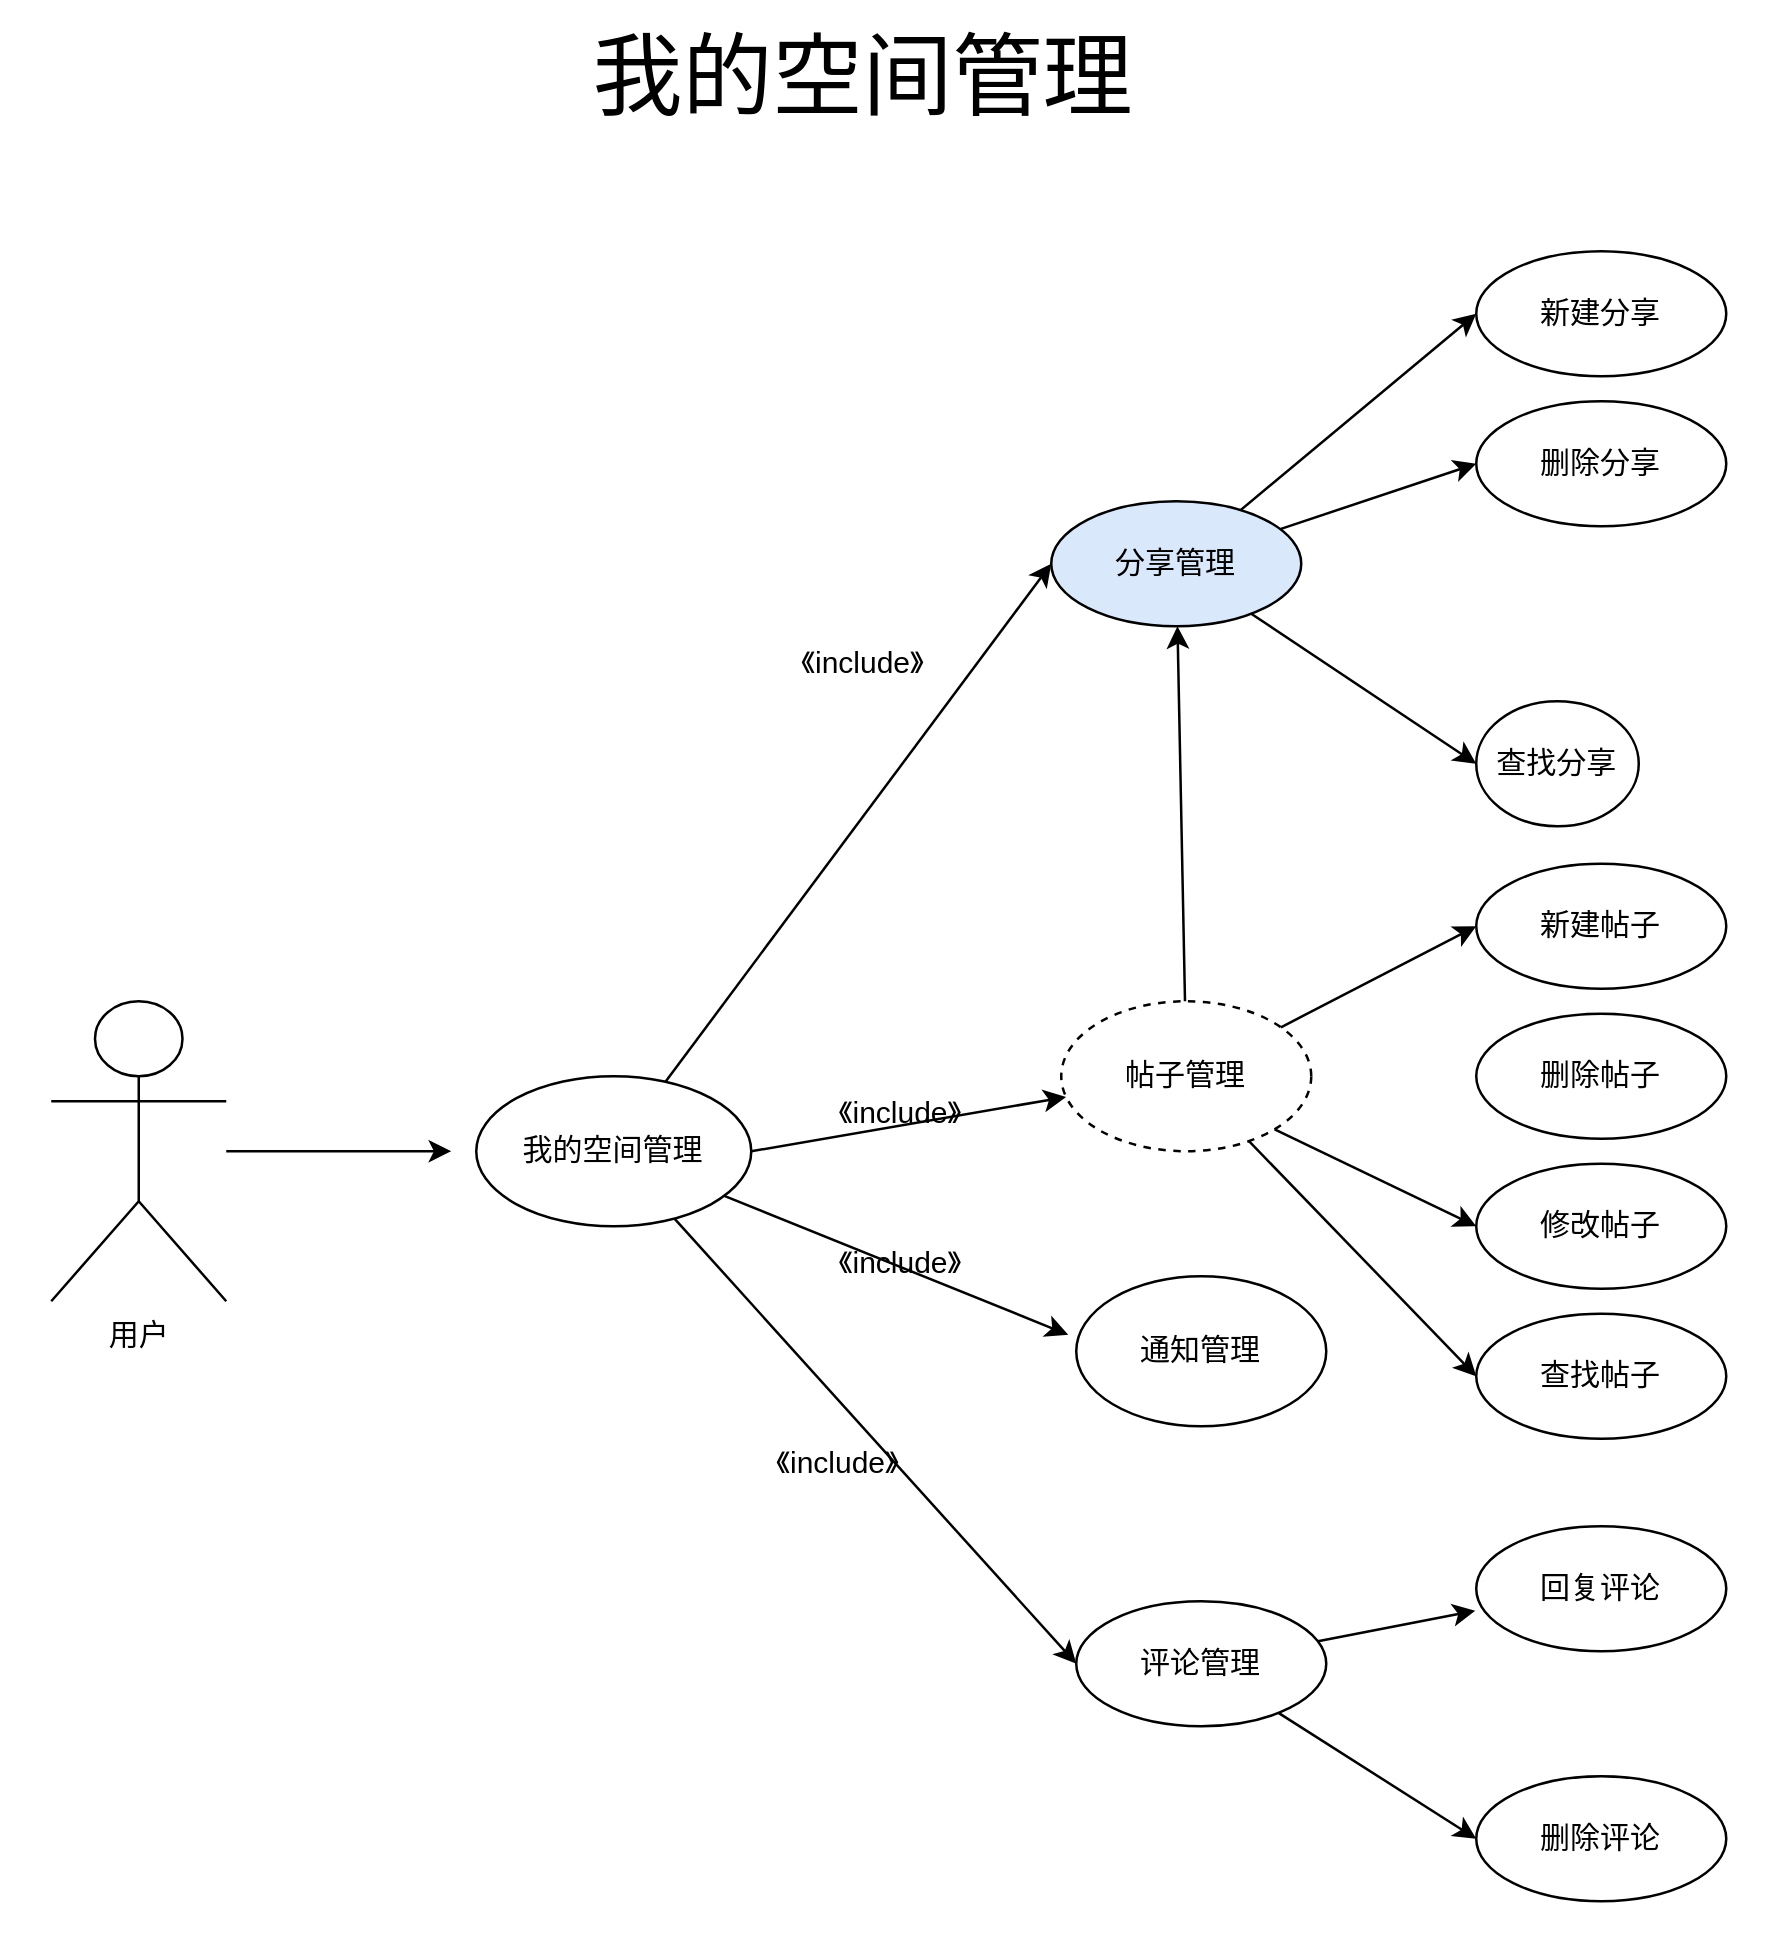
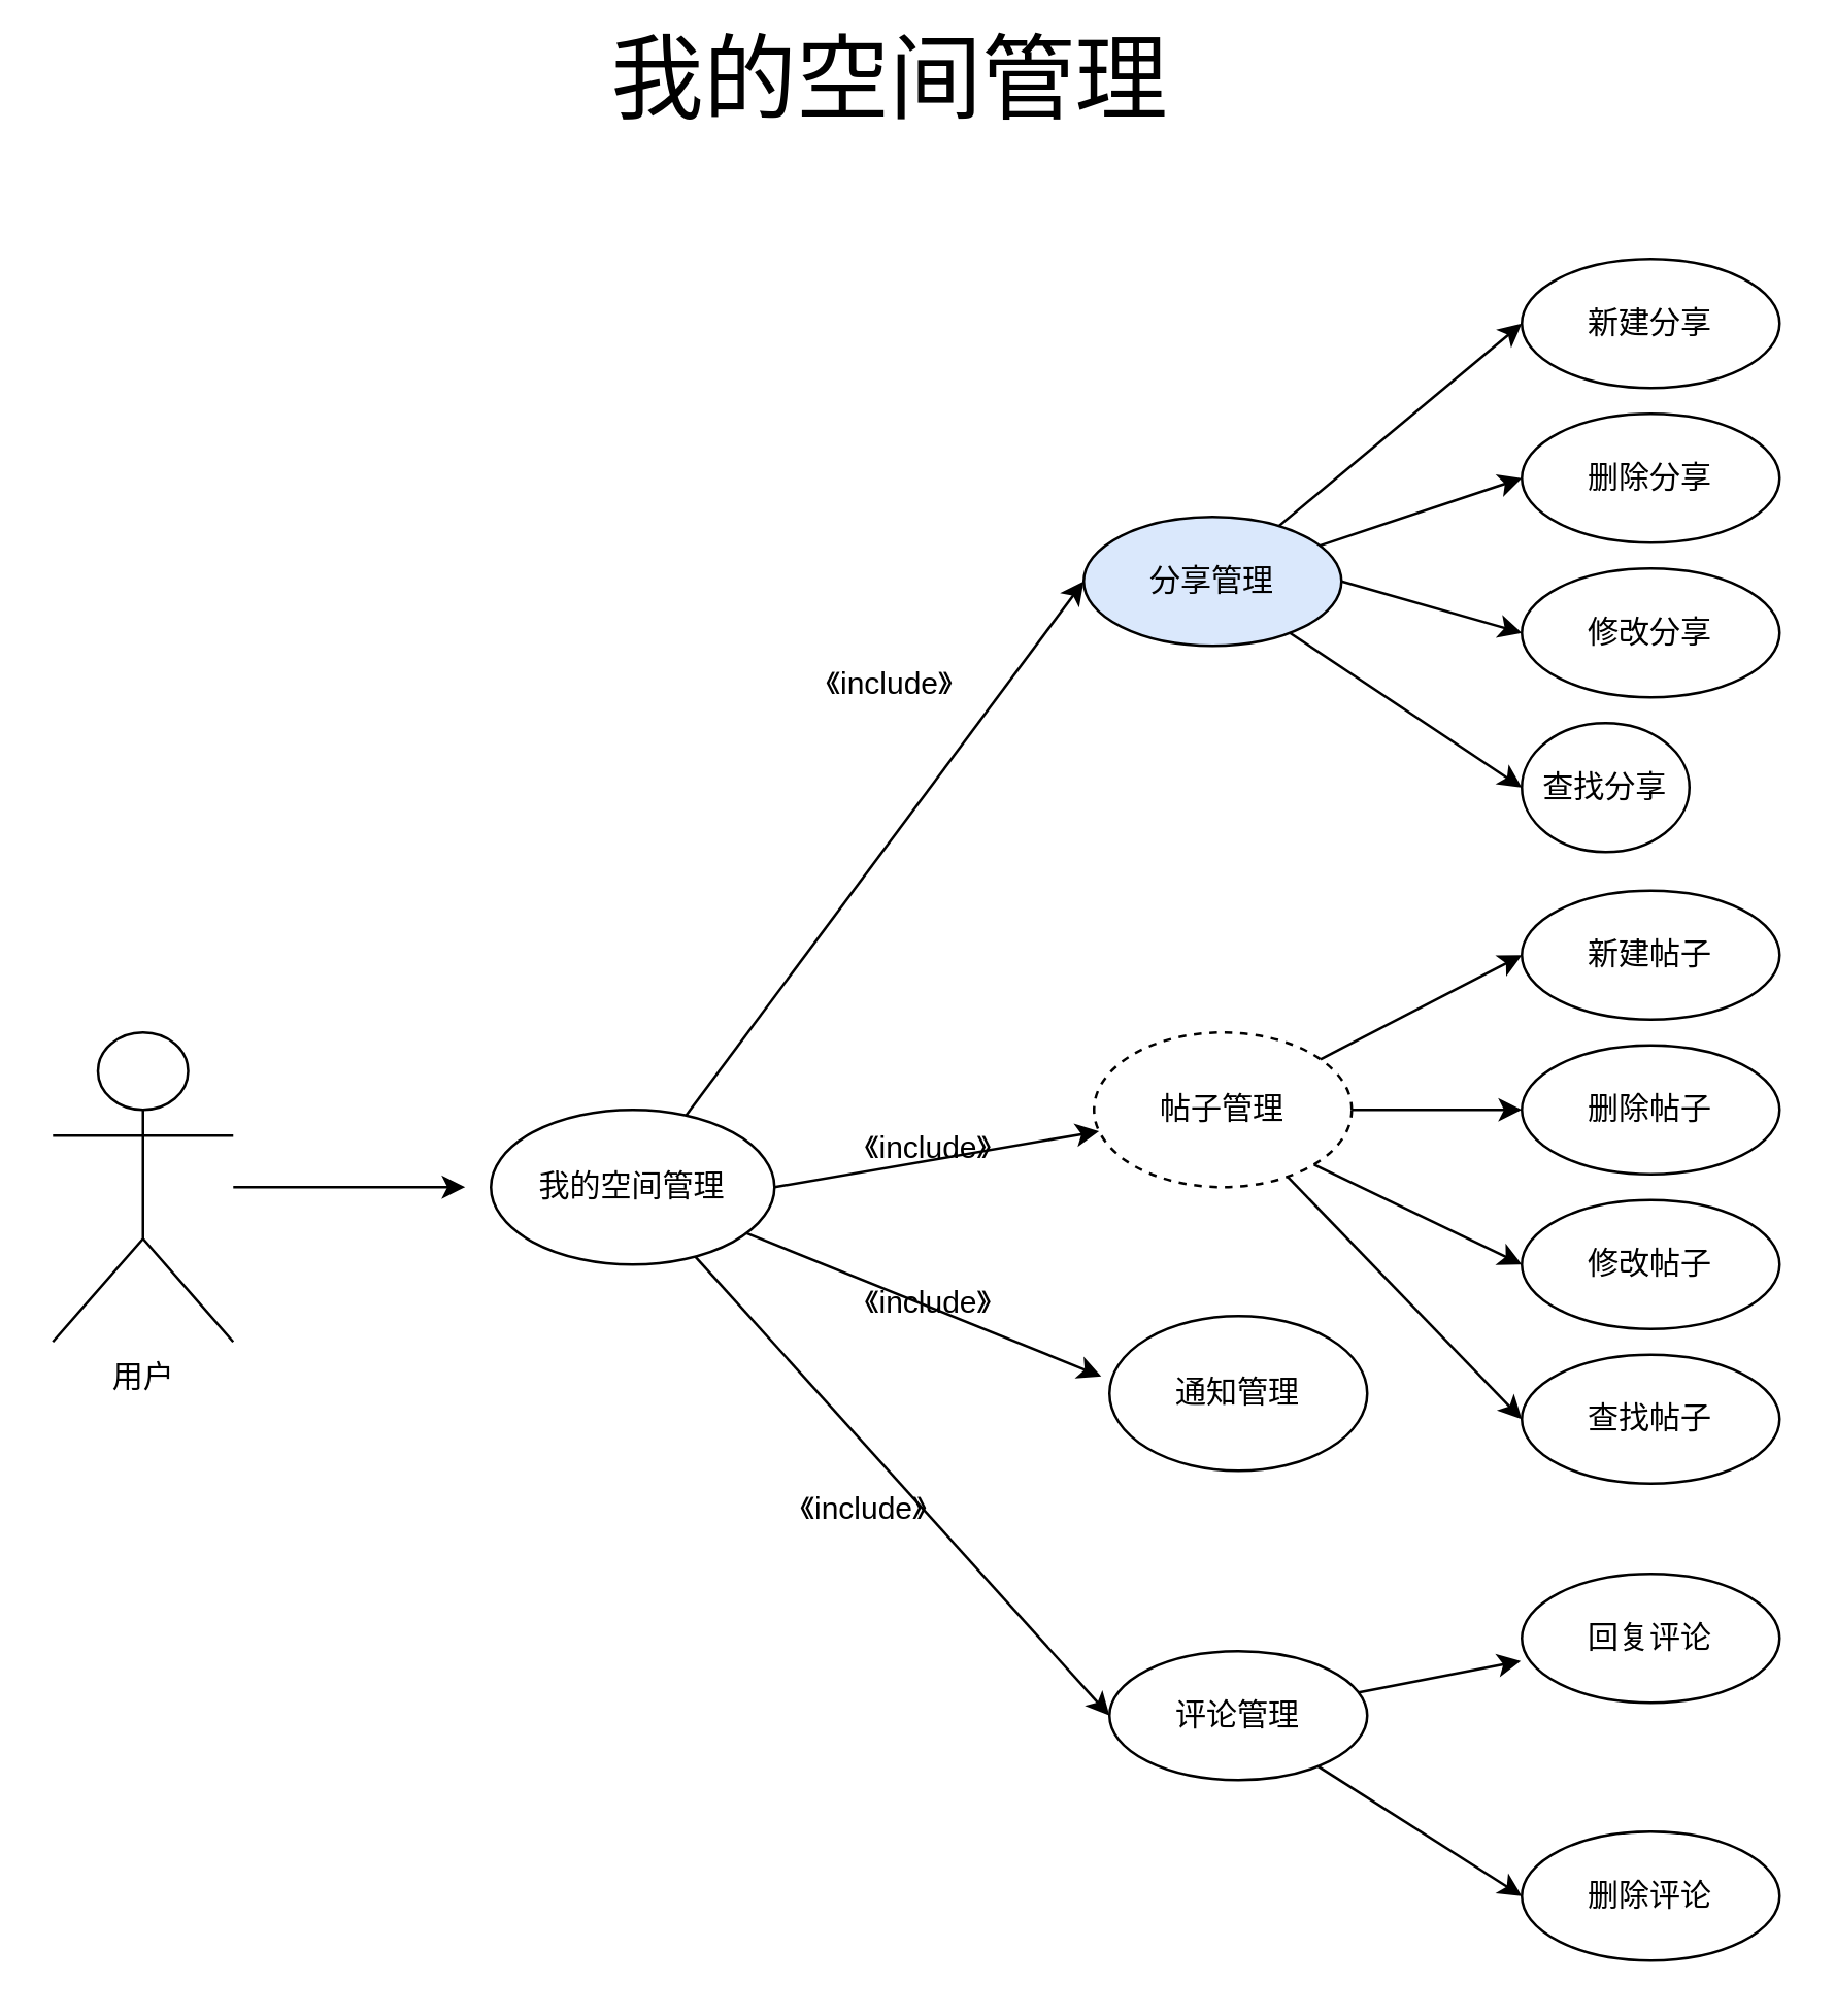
  <mxCell id="0" />
  <mxCell id="1" parent="0" />
  <mxCell id="2" value="&lt;font style=&quot;font-size: 36px&quot;&gt;我的空间管理&lt;/font&gt;" style="text;html=1;strokeColor=none;fillColor=none;align=center;verticalAlign=middle;whiteSpace=wrap;rounded=0;" vertex="1" parent="1"><mxGeometry x="230" y="20" width="230" height="20" as="geometry" /></mxCell>
  <mxCell id="3" value="" style="group" vertex="1" connectable="0" parent="1"><mxGeometry x="190" y="100" width="500" height="660" as="geometry" /></mxCell>
  <mxCell id="4" value="帖子管理" style="ellipse;whiteSpace=wrap;html=1;dashed=1;" vertex="1" parent="3"><mxGeometry x="234" y="300" width="100" height="60" as="geometry" /></mxCell>
  <mxCell id="5" value="分享管理" style="ellipse;whiteSpace=wrap;html=1;fillColor=#dae8fc;" vertex="1" parent="3"><mxGeometry x="230" y="100" width="100" height="50" as="geometry" /></mxCell>
  <mxCell id="6" value="评论管理" style="ellipse;whiteSpace=wrap;html=1;" vertex="1" parent="3"><mxGeometry x="240" y="540" width="100" height="50" as="geometry" /></mxCell>
  <mxCell id="7" style="edgeStyle=none;rounded=0;orthogonalLoop=1;jettySize=auto;html=1;exitX=1;exitY=0.5;exitDx=0;exitDy=0;" edge="1" parent="3" source="10" target="4"><mxGeometry x="-26" y="-5" as="geometry" /></mxCell>
  <mxCell id="8" style="edgeStyle=none;rounded=0;orthogonalLoop=1;jettySize=auto;html=1;entryX=0;entryY=0.5;entryDx=0;entryDy=0;" edge="1" parent="3" source="10" target="5"><mxGeometry x="-26" y="-5" as="geometry" /></mxCell>
  <mxCell id="9" style="edgeStyle=none;rounded=0;orthogonalLoop=1;jettySize=auto;html=1;entryX=0;entryY=0.5;entryDx=0;entryDy=0;" edge="1" parent="3" source="10" target="6"><mxGeometry x="-26" y="-5" as="geometry" /></mxCell>
  <mxCell id="10" value="我的空间管理" style="ellipse;whiteSpace=wrap;html=1;" vertex="1" parent="3"><mxGeometry y="330" width="110" height="60" as="geometry" /></mxCell>
  <mxCell id="11" value="《include》" style="text;html=1;strokeColor=none;fillColor=none;align=center;verticalAlign=middle;whiteSpace=wrap;rounded=0;" vertex="1" parent="3"><mxGeometry x="140" y="335" width="60" height="20" as="geometry" /></mxCell>
  <mxCell id="12" value="《include》" style="text;html=1;strokeColor=none;fillColor=none;align=center;verticalAlign=middle;whiteSpace=wrap;rounded=0;" vertex="1" parent="3"><mxGeometry x="120" y="150" width="70" height="30" as="geometry" /></mxCell>
  <mxCell id="13" value="《include》" style="text;html=1;strokeColor=none;fillColor=none;align=center;verticalAlign=middle;whiteSpace=wrap;rounded=0;" vertex="1" parent="3"><mxGeometry x="135" y="390" width="70" height="30" as="geometry" /></mxCell>
  <mxCell id="14" value="新建分享" style="ellipse;whiteSpace=wrap;html=1;" vertex="1" parent="3"><mxGeometry x="400" width="100" height="50" as="geometry" /></mxCell>
  <mxCell id="15" value="" style="rounded=0;orthogonalLoop=1;jettySize=auto;html=1;entryX=0;entryY=0.5;entryDx=0;entryDy=0;" edge="1" parent="3" source="5" target="14"><mxGeometry relative="1" as="geometry" /></mxCell>
  <mxCell id="16" value="删除分享" style="ellipse;whiteSpace=wrap;html=1;" vertex="1" parent="3"><mxGeometry x="400" y="60" width="100" height="50" as="geometry" /></mxCell>
  <mxCell id="17" style="edgeStyle=none;rounded=0;orthogonalLoop=1;jettySize=auto;html=1;entryX=0;entryY=0.5;entryDx=0;entryDy=0;" edge="1" parent="3" source="5" target="16"><mxGeometry relative="1" as="geometry" /></mxCell>
  <mxCell id="18" value="查找分享" style="ellipse;whiteSpace=wrap;html=1;" vertex="1" parent="3"><mxGeometry x="400" y="180" width="65" height="50" as="geometry" /></mxCell>
  <mxCell id="19" style="edgeStyle=none;rounded=0;orthogonalLoop=1;jettySize=auto;html=1;entryX=0;entryY=0.5;entryDx=0;entryDy=0;" edge="1" parent="3" source="5" target="18"><mxGeometry relative="1" as="geometry" /></mxCell>
+ <mxCell id="20" value="修改分享" style="ellipse;whiteSpace=wrap;html=1;" vertex="1" parent="3"><mxGeometry x="400" y="120" width="100" height="50" as="geometry" /></mxCell>
+ <mxCell id="21" style="edgeStyle=none;rounded=0;orthogonalLoop=1;jettySize=auto;html=1;exitX=1;exitY=0.5;exitDx=0;exitDy=0;entryX=0;entryY=0.5;entryDx=0;entryDy=0;" edge="1" parent="3" source="5" target="20"><mxGeometry relative="1" as="geometry" /></mxCell>
  <mxCell id="22" value="新建帖子" style="ellipse;whiteSpace=wrap;html=1;" vertex="1" parent="3"><mxGeometry x="400" y="245" width="100" height="50" as="geometry" /></mxCell>
  <mxCell id="23" style="edgeStyle=none;rounded=0;orthogonalLoop=1;jettySize=auto;html=1;entryX=0;entryY=0.5;entryDx=0;entryDy=0;" edge="1" parent="3" source="4" target="22"><mxGeometry relative="1" as="geometry" /></mxCell>
  <mxCell id="24" value="删除帖子" style="ellipse;whiteSpace=wrap;html=1;" vertex="1" parent="3"><mxGeometry x="400" y="305" width="100" height="50" as="geometry" /></mxCell>
- <mxCell id="25" style="edgeStyle=none;rounded=0;orthogonalLoop=1;jettySize=auto;html=1;" edge="1" parent="3" source="4" target="5"><mxGeometry relative="1" as="geometry" /></mxCell>
+ <mxCell id="25" style="edgeStyle=none;rounded=0;orthogonalLoop=1;jettySize=auto;html=1;entryX=0;entryY=0.5;entryDx=0;entryDy=0;" edge="1" parent="3" source="4" target="24"><mxGeometry relative="1" as="geometry" /></mxCell>
  <mxCell id="26" value="查找帖子" style="ellipse;whiteSpace=wrap;html=1;" vertex="1" parent="3"><mxGeometry x="400" y="425" width="100" height="50" as="geometry" /></mxCell>
  <mxCell id="27" style="edgeStyle=none;rounded=0;orthogonalLoop=1;jettySize=auto;html=1;entryX=0;entryY=0.5;entryDx=0;entryDy=0;" edge="1" parent="3" source="4" target="26"><mxGeometry relative="1" as="geometry" /></mxCell>
  <mxCell id="28" value="修改帖子" style="ellipse;whiteSpace=wrap;html=1;" vertex="1" parent="3"><mxGeometry x="400" y="365" width="100" height="50" as="geometry" /></mxCell>
  <mxCell id="29" style="edgeStyle=none;rounded=0;orthogonalLoop=1;jettySize=auto;html=1;entryX=0;entryY=0.5;entryDx=0;entryDy=0;exitX=1;exitY=1;exitDx=0;exitDy=0;" edge="1" parent="3" source="4" target="28"><mxGeometry relative="1" as="geometry" /></mxCell>
  <mxCell id="30" value="回复评论&lt;span style=&quot;color: rgba(0 , 0 , 0 , 0) ; font-family: monospace ; font-size: 0px&quot;&gt;%3CmxGraphModel%3E%3Croot%3E%3CmxCell%20id%3D%220%22%2F%3E%3CmxCell%20id%3D%221%22%20parent%3D%220%22%2F%3E%3CmxCell%20id%3D%222%22%20value%3D%22%E8%AF%84%E8%AE%BA%E7%AE%A1%E7%90%86%22%20style%3D%22ellipse%3BwhiteSpace%3Dwrap%3Bhtml%3D1%3B%22%20vertex%3D%221%22%20parent%3D%221%22%3E%3CmxGeometry%20x%3D%22320%22%20y%3D%22750%22%20width%3D%22100%22%20height%3D%2250%22%20as%3D%22geometry%22%2F%3E%3C%2FmxCell%3E%3C%2Froot%3E%3C%2FmxGraphModel%3E&lt;/span&gt;" style="ellipse;whiteSpace=wrap;html=1;" vertex="1" parent="3"><mxGeometry x="400" y="510" width="100" height="50" as="geometry" /></mxCell>
  <mxCell id="31" style="edgeStyle=none;rounded=0;orthogonalLoop=1;jettySize=auto;html=1;entryX=-0.004;entryY=0.676;entryDx=0;entryDy=0;entryPerimeter=0;" edge="1" parent="3" source="6" target="30"><mxGeometry relative="1" as="geometry" /></mxCell>
  <mxCell id="32" value="删除评论" style="ellipse;whiteSpace=wrap;html=1;" vertex="1" parent="3"><mxGeometry x="400" y="610" width="100" height="50" as="geometry" /></mxCell>
  <mxCell id="33" style="edgeStyle=none;rounded=0;orthogonalLoop=1;jettySize=auto;html=1;entryX=0;entryY=0.5;entryDx=0;entryDy=0;" edge="1" parent="3" source="6" target="32"><mxGeometry relative="1" as="geometry" /></mxCell>
  <mxCell id="34" value="通知管理" style="ellipse;whiteSpace=wrap;html=1;" vertex="1" parent="3"><mxGeometry x="240" y="410" width="100" height="60" as="geometry" /></mxCell>
  <mxCell id="35" style="edgeStyle=none;rounded=0;orthogonalLoop=1;jettySize=auto;html=1;entryX=-0.032;entryY=0.39;entryDx=0;entryDy=0;entryPerimeter=0;" edge="1" parent="3" source="10" target="34"><mxGeometry relative="1" as="geometry"><mxPoint x="270" y="520" as="targetPoint" /></mxGeometry></mxCell>
  <mxCell id="36" value="《include》" style="text;html=1;strokeColor=none;fillColor=none;align=center;verticalAlign=middle;whiteSpace=wrap;rounded=0;" vertex="1" parent="3"><mxGeometry x="110" y="470" width="70" height="30" as="geometry" /></mxCell>
  <mxCell id="37" style="edgeStyle=none;rounded=0;orthogonalLoop=1;jettySize=auto;html=1;" edge="1" parent="1" source="38"><mxGeometry relative="1" as="geometry"><mxPoint x="180" y="460" as="targetPoint" /></mxGeometry></mxCell>
  <mxCell id="38" value="用户" style="shape=umlActor;verticalLabelPosition=bottom;verticalAlign=top;html=1;outlineConnect=0;" vertex="1" parent="1"><mxGeometry x="20" y="400" width="70" height="120" as="geometry" /></mxCell>
